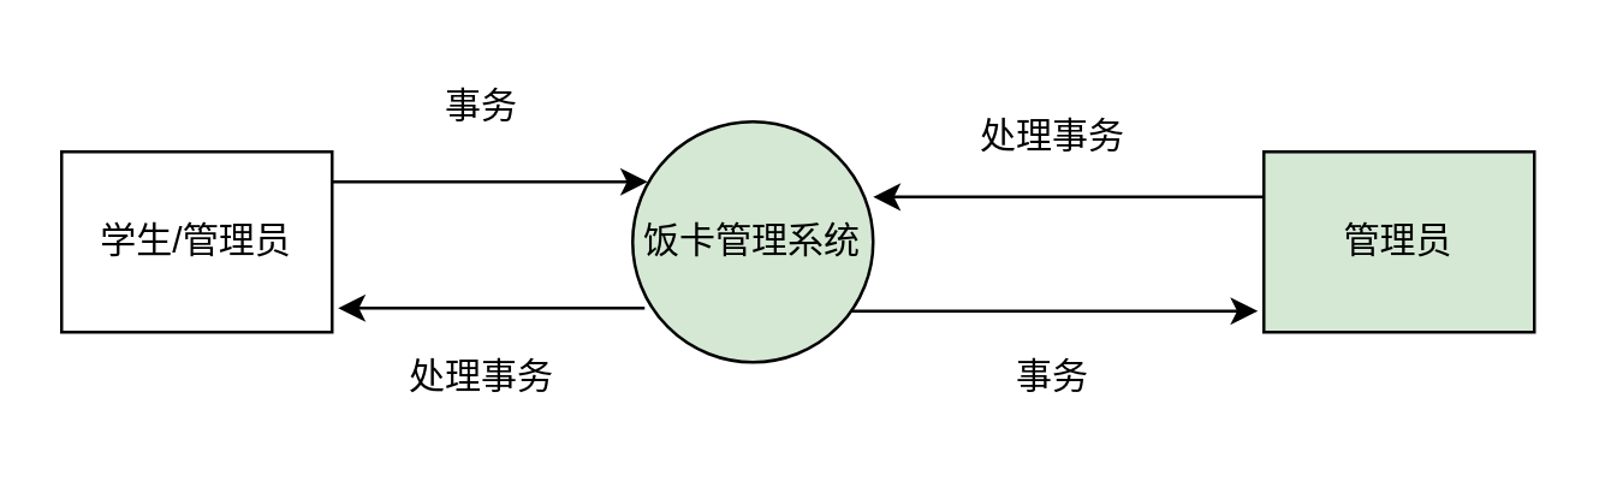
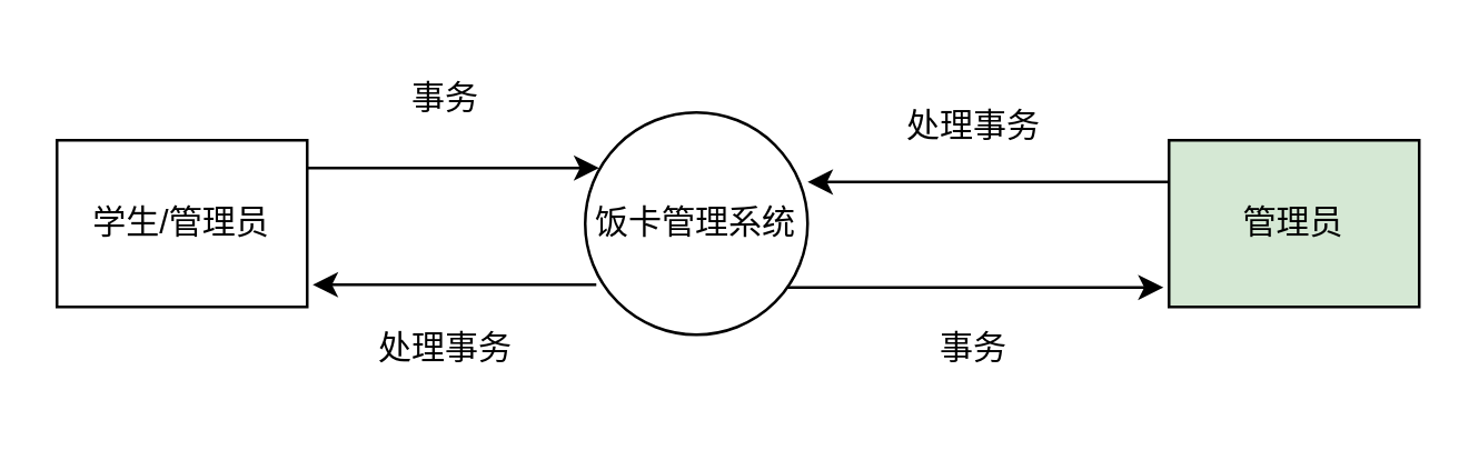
  <mxCell id="0" />
  <mxCell id="1" parent="0" />
  <mxCell id="2" value="学生/管理员" style="rounded=0;whiteSpace=wrap;html=1;" parent="1" vertex="1"><mxGeometry x="20" y="50" width="90" height="60" as="geometry" /></mxCell>
  <mxCell id="3" style="edgeStyle=orthogonalEdgeStyle;rounded=0;orthogonalLoop=1;jettySize=auto;html=1;exitX=1;exitY=1;exitDx=0;exitDy=0;entryX=-0.022;entryY=0.883;entryDx=0;entryDy=0;entryPerimeter=0;" parent="1" source="4" target="6" edge="1"><mxGeometry relative="1" as="geometry"><Array as="points"><mxPoint x="278" y="103" /></Array></mxGeometry></mxCell>
- <mxCell id="4" value="饭卡管理系统" style="ellipse;whiteSpace=wrap;html=1;aspect=fixed;fillColor=#d5e8d4;" parent="1" vertex="1"><mxGeometry x="210" y="40" width="80" height="80" as="geometry" /></mxCell>
+ <mxCell id="4" value="饭卡管理系统" style="ellipse;whiteSpace=wrap;html=1;aspect=fixed;" parent="1" vertex="1"><mxGeometry x="210" y="40" width="80" height="80" as="geometry" /></mxCell>
  <mxCell id="5" style="edgeStyle=orthogonalEdgeStyle;rounded=0;orthogonalLoop=1;jettySize=auto;html=1;exitX=0;exitY=0.25;exitDx=0;exitDy=0;entryX=1;entryY=0.313;entryDx=0;entryDy=0;entryPerimeter=0;" parent="1" source="6" target="4" edge="1"><mxGeometry relative="1" as="geometry" /></mxCell>
  <mxCell id="6" value="管理员" style="rounded=0;whiteSpace=wrap;html=1;fillColor=#d5e8d4;" parent="1" vertex="1"><mxGeometry x="420" y="50" width="90" height="60" as="geometry" /></mxCell>
  <mxCell id="7" value="" style="endArrow=classic;html=1;rounded=0;entryX=0.063;entryY=0.25;entryDx=0;entryDy=0;entryPerimeter=0;" parent="1" target="4" edge="1"><mxGeometry width="50" height="50" relative="1" as="geometry"><mxPoint x="110" y="60" as="sourcePoint" /><mxPoint x="180" y="100" as="targetPoint" /></mxGeometry></mxCell>
  <mxCell id="8" value="" style="endArrow=classic;html=1;rounded=0;entryX=1.022;entryY=0.867;entryDx=0;entryDy=0;entryPerimeter=0;" parent="1" target="2" edge="1"><mxGeometry width="50" height="50" relative="1" as="geometry"><mxPoint x="214" y="102" as="sourcePoint" /><mxPoint x="111" y="170" as="targetPoint" /></mxGeometry></mxCell>
  <mxCell id="9" value="事务" style="text;html=1;strokeColor=none;fillColor=none;align=center;verticalAlign=middle;whiteSpace=wrap;rounded=0;" parent="1" vertex="1"><mxGeometry x="130" y="20" width="60" height="30" as="geometry" /></mxCell>
  <mxCell id="10" value="处理事务" style="text;html=1;strokeColor=none;fillColor=none;align=center;verticalAlign=middle;whiteSpace=wrap;rounded=0;" parent="1" vertex="1"><mxGeometry x="130" y="110" width="60" height="30" as="geometry" /></mxCell>
  <mxCell id="11" value="处理事务" style="text;html=1;strokeColor=none;fillColor=none;align=center;verticalAlign=middle;whiteSpace=wrap;rounded=0;" parent="1" vertex="1"><mxGeometry x="320" y="30" width="60" height="30" as="geometry" /></mxCell>
  <mxCell id="12" value="事务" style="text;html=1;strokeColor=none;fillColor=none;align=center;verticalAlign=middle;whiteSpace=wrap;rounded=0;" parent="1" vertex="1"><mxGeometry x="320" y="110" width="60" height="30" as="geometry" /></mxCell>
